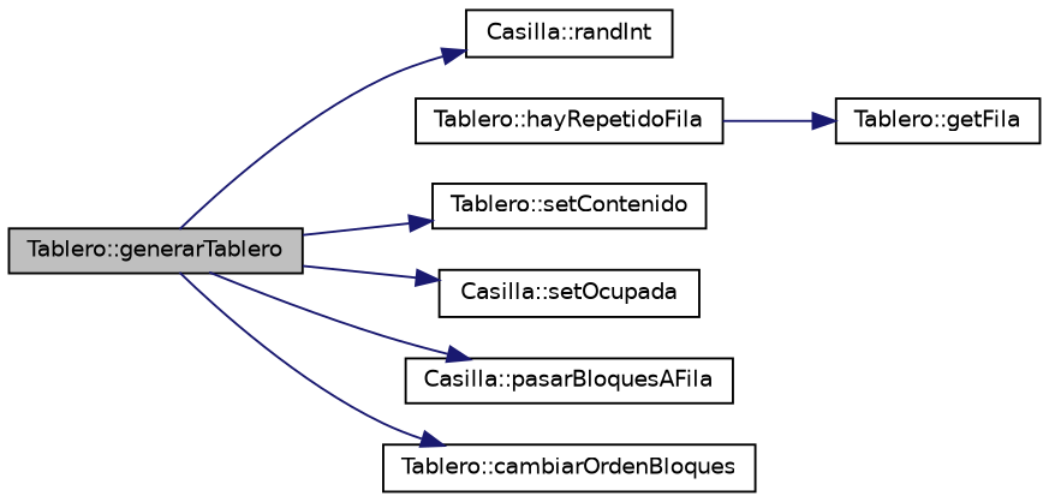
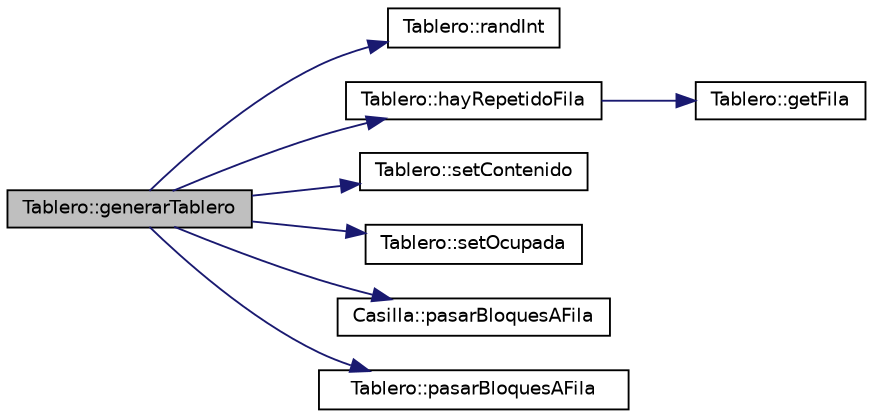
  digraph {
    rankdir=LR
    node [color=black fillcolor=white fontname=Helvetica fontsize=10 shape=record style=filled]
    edge [color=midnightblue fontname=Helvetica fontsize=10 labelfontname=Helvetica labelfontsize=10 style=solid]
    n1 [fillcolor=grey75 fontcolor=black height=0.2 label="Tablero::generarTablero" width=0.4]
-   n2 [height=0.2 label="Casilla::randInt" width=0.4]
+   n2 [height=0.2 label="Tablero::randInt" width=0.4]
    n3 [height=0.2 label="Tablero::hayRepetidoFila" width=0.4]
    n4 [height=0.2 label="Tablero::setContenido" width=0.4]
-   n5 [height=0.2 label="Casilla::setOcupada" width=0.4]
+   n5 [height=0.2 label="Tablero::setOcupada" width=0.4]
    n6 [height=0.2 label="Casilla::pasarBloquesAFila" width=0.4]
-   n7 [height=0.2 label="Tablero::cambiarOrdenBloques" width=0.4]
+   n7 [height=0.2 label="Tablero::pasarBloquesAFila" width=0.4]
    n8 [height=0.2 label="Tablero::getFila" width=0.4]
    n1 -> n2
+   n1 -> n3
    n1 -> n4
    n1 -> n5
    n1 -> n6
    n1 -> n7
    n3 -> n8
  }
